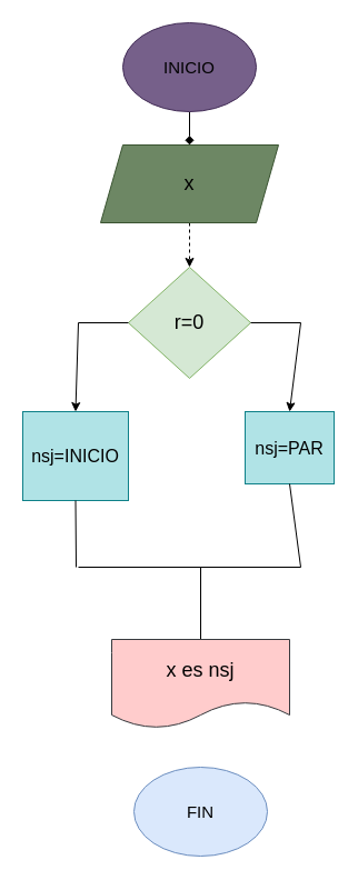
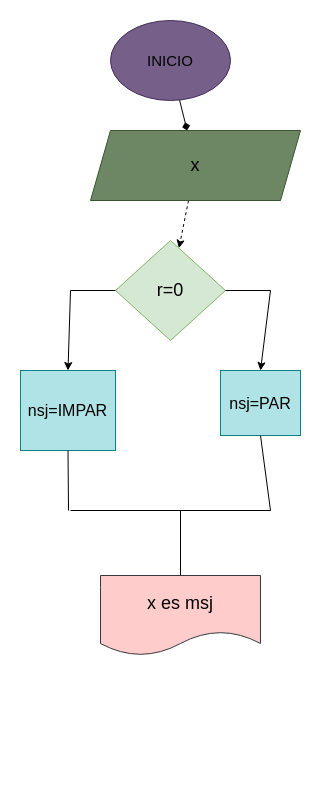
  <mxCell id="0" />
  <mxCell id="1" parent="0" />
  <mxCell id="2" value="" style="edgeStyle=none;html=1;endArrow=diamond;" edge="1" parent="1" source="3" target="5"><mxGeometry relative="1" as="geometry" /></mxCell>
  <mxCell id="3" value="&lt;font style=&quot;font-size: 15px;&quot; color=&quot;#000000&quot;&gt;INICIO&lt;/font&gt;" style="ellipse;whiteSpace=wrap;html=1;fillColor=#76608a;fontColor=#ffffff;strokeColor=#432D57;" vertex="1" parent="1"><mxGeometry x="110" y="20" width="120" height="80" as="geometry" /></mxCell>
  <mxCell id="4" value="" style="edgeStyle=none;html=1;fontSize=18;fontColor=#000000;dashed=1;" edge="1" parent="1" source="5" target="6"><mxGeometry relative="1" as="geometry" /></mxCell>
- <mxCell id="5" value="&lt;font style=&quot;font-size: 18px;&quot; color=&quot;#000000&quot;&gt;x&lt;/font&gt;" style="shape=parallelogram;perimeter=parallelogramPerimeter;whiteSpace=wrap;html=1;fixedSize=1;fillColor=#6d8764;fontColor=#ffffff;strokeColor=#3A5431;" vertex="1" parent="1"><mxGeometry x="90" y="130" width="160" height="70" as="geometry" /></mxCell>
+ <mxCell id="5" value="&lt;font style=&quot;font-size: 18px;&quot; color=&quot;#000000&quot;&gt;x&lt;/font&gt;" style="shape=parallelogram;perimeter=parallelogramPerimeter;whiteSpace=wrap;html=1;fixedSize=1;fillColor=#6d8764;fontColor=#ffffff;strokeColor=#3A5431;" vertex="1" parent="1"><mxGeometry x="90" y="130" width="210" height="70" as="geometry" /></mxCell>
  <mxCell id="6" value="&lt;font color=&quot;#000000&quot;&gt;r=0&lt;/font&gt;" style="rhombus;whiteSpace=wrap;html=1;fontSize=18;fillColor=#d5e8d4;strokeColor=#82b366;" vertex="1" parent="1"><mxGeometry x="115" y="240" width="110" height="100" as="geometry" /></mxCell>
  <mxCell id="7" value="" style="endArrow=none;html=1;fontSize=18;fontColor=#000000;exitX=1;exitY=0.5;exitDx=0;exitDy=0;" edge="1" parent="1" source="6"><mxGeometry width="50" height="50" relative="1" as="geometry"><mxPoint x="180" y="440" as="sourcePoint" /><mxPoint x="270" y="290" as="targetPoint" /></mxGeometry></mxCell>
  <mxCell id="8" value="" style="endArrow=none;html=1;fontSize=18;fontColor=#000000;exitX=0;exitY=0.5;exitDx=0;exitDy=0;" edge="1" parent="1" source="6"><mxGeometry width="50" height="50" relative="1" as="geometry"><mxPoint x="180" y="440" as="sourcePoint" /><mxPoint x="70" y="290" as="targetPoint" /></mxGeometry></mxCell>
- <mxCell id="9" value="&lt;font style=&quot;font-size: 16px;&quot; color=&quot;#000000&quot;&gt;nsj=INICIO&lt;/font&gt;" style="rounded=0;whiteSpace=wrap;html=1;fontSize=18;fillColor=#b0e3e6;strokeColor=#0e8088;" vertex="1" parent="1"><mxGeometry x="20" y="370" width="95" height="80" as="geometry" /></mxCell>
+ <mxCell id="9" value="&lt;font style=&quot;font-size: 16px;&quot; color=&quot;#000000&quot;&gt;nsj=IMPAR&lt;/font&gt;" style="rounded=0;whiteSpace=wrap;html=1;fontSize=18;fillColor=#b0e3e6;strokeColor=#0e8088;" vertex="1" parent="1"><mxGeometry x="20" y="370" width="95" height="80" as="geometry" /></mxCell>
  <mxCell id="10" value="&lt;font style=&quot;font-size: 16px;&quot; color=&quot;#000000&quot;&gt;nsj=PAR&lt;/font&gt;" style="rounded=0;whiteSpace=wrap;html=1;fontSize=18;fillColor=#b0e3e6;strokeColor=#0e8088;" vertex="1" parent="1"><mxGeometry x="220" y="370" width="80" height="65" as="geometry" /></mxCell>
  <mxCell id="11" value="" style="endArrow=classic;html=1;fontSize=18;fontColor=#000000;entryX=0.5;entryY=0;entryDx=0;entryDy=0;" edge="1" parent="1" target="9"><mxGeometry width="50" height="50" relative="1" as="geometry"><mxPoint x="70" y="290" as="sourcePoint" /><mxPoint x="230" y="390" as="targetPoint" /></mxGeometry></mxCell>
  <mxCell id="12" value="" style="endArrow=classic;html=1;fontSize=18;fontColor=#000000;entryX=0.5;entryY=0;entryDx=0;entryDy=0;" edge="1" parent="1" target="10"><mxGeometry width="50" height="50" relative="1" as="geometry"><mxPoint x="270" y="290" as="sourcePoint" /><mxPoint x="230" y="390" as="targetPoint" /></mxGeometry></mxCell>
  <mxCell id="13" value="" style="endArrow=none;html=1;fontSize=18;fontColor=#000000;exitX=0.5;exitY=1;exitDx=0;exitDy=0;" edge="1" parent="1" source="9"><mxGeometry width="50" height="50" relative="1" as="geometry"><mxPoint x="180" y="550" as="sourcePoint" /><mxPoint x="68" y="510" as="targetPoint" /></mxGeometry></mxCell>
  <mxCell id="14" value="" style="endArrow=none;html=1;fontSize=18;fontColor=#000000;entryX=0.5;entryY=1;entryDx=0;entryDy=0;" edge="1" parent="1" target="10"><mxGeometry width="50" height="50" relative="1" as="geometry"><mxPoint x="270" y="510" as="sourcePoint" /><mxPoint x="230" y="500" as="targetPoint" /></mxGeometry></mxCell>
  <mxCell id="15" value="" style="endArrow=none;html=1;fontSize=18;fontColor=#000000;" edge="1" parent="1"><mxGeometry width="50" height="50" relative="1" as="geometry"><mxPoint x="70" y="510" as="sourcePoint" /><mxPoint x="270" y="510" as="targetPoint" /></mxGeometry></mxCell>
  <mxCell id="16" value="" style="endArrow=none;html=1;fontSize=18;fontColor=#000000;" edge="1" parent="1" target="17"><mxGeometry width="50" height="50" relative="1" as="geometry"><mxPoint x="180" y="510" as="sourcePoint" /><mxPoint x="180" y="550" as="targetPoint" /></mxGeometry></mxCell>
- <mxCell id="17" value="&lt;font color=&quot;#000000&quot;&gt;x es nsj&lt;/font&gt;" style="shape=document;whiteSpace=wrap;html=1;boundedLbl=1;fontSize=18;fillColor=#ffcccc;strokeColor=#36393d;" vertex="1" parent="1"><mxGeometry x="100" y="575" width="160" height="80" as="geometry" /></mxCell>
- <mxCell id="18" value="&lt;font style=&quot;font-size: 15px;&quot; color=&quot;#000000&quot;&gt;FIN&lt;/font&gt;" style="ellipse;whiteSpace=wrap;html=1;fontSize=18;fillColor=#dae8fc;strokeColor=#6c8ebf;" vertex="1" parent="1"><mxGeometry x="120" y="690" width="120" height="80" as="geometry" /></mxCell>
+ <mxCell id="17" value="&lt;font color=&quot;#000000&quot;&gt;x es msj&lt;/font&gt;" style="shape=document;whiteSpace=wrap;html=1;boundedLbl=1;fontSize=18;fillColor=#ffcccc;strokeColor=#36393d;" vertex="1" parent="1"><mxGeometry x="100" y="575" width="160" height="80" as="geometry" /></mxCell>
